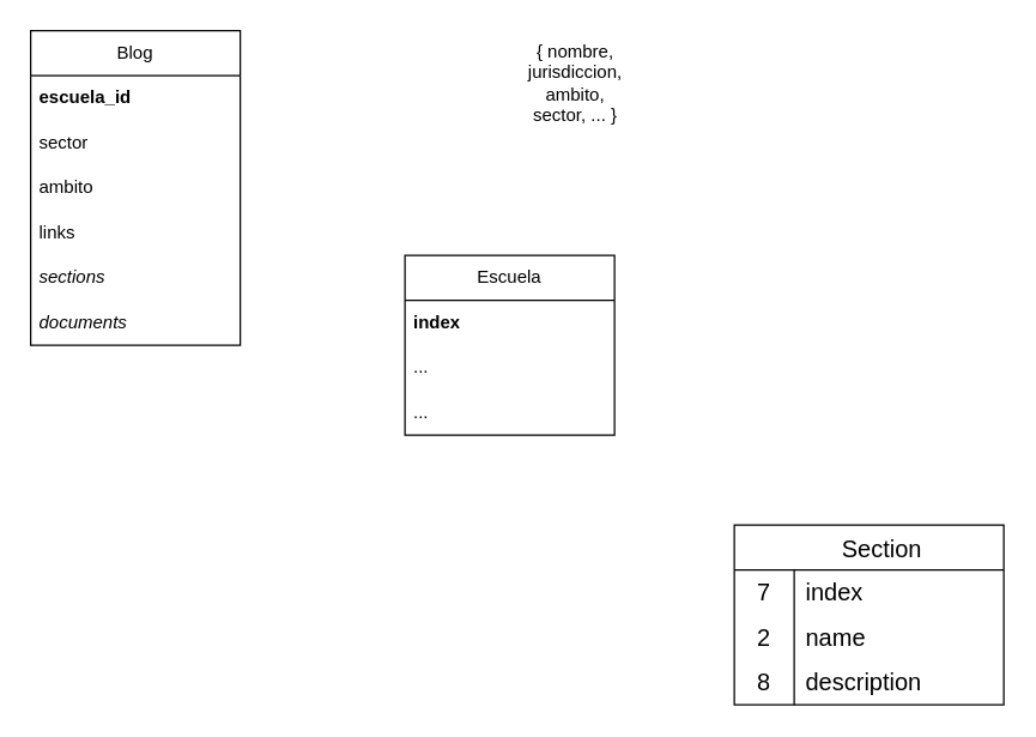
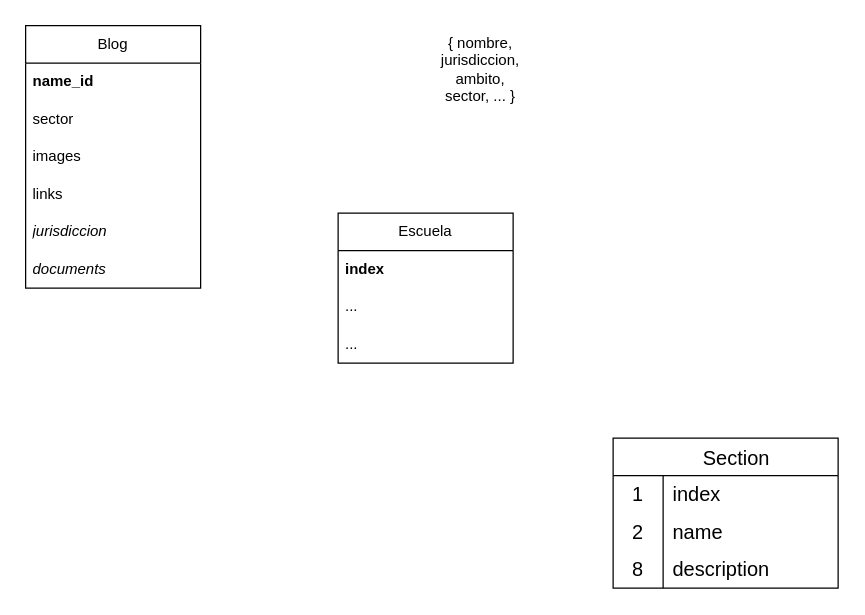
  <mxCell id="0" />
  <mxCell id="1" parent="0" />
  <mxCell id="2" value="&lt;div&gt;Blog&lt;/div&gt;" style="swimlane;fontStyle=0;childLayout=stackLayout;horizontal=1;startSize=30;horizontalStack=0;resizeParent=1;resizeParentMax=0;resizeLast=0;collapsible=1;marginBottom=0;whiteSpace=wrap;html=1;" vertex="1" parent="1"><mxGeometry x="20" y="20" width="140" height="210" as="geometry" /></mxCell>
- <mxCell id="3" value="&lt;div&gt;escuela_id&lt;/div&gt;" style="text;strokeColor=none;fillColor=none;align=left;verticalAlign=middle;spacingLeft=4;spacingRight=4;overflow=hidden;points=[[0,0.5],[1,0.5]];portConstraint=eastwest;rotatable=0;whiteSpace=wrap;html=1;fontStyle=1" vertex="1" parent="2"><mxGeometry y="30" width="140" height="30" as="geometry" /></mxCell>
+ <mxCell id="3" value="&lt;div&gt;name_id&lt;/div&gt;" style="text;strokeColor=none;fillColor=none;align=left;verticalAlign=middle;spacingLeft=4;spacingRight=4;overflow=hidden;points=[[0,0.5],[1,0.5]];portConstraint=eastwest;rotatable=0;whiteSpace=wrap;html=1;fontStyle=1" vertex="1" parent="2"><mxGeometry y="30" width="140" height="30" as="geometry" /></mxCell>
  <mxCell id="4" value="sector&lt;span style=&quot;white-space: pre;&quot;&gt;&#09;&lt;/span&gt;" style="text;strokeColor=none;fillColor=none;align=left;verticalAlign=middle;spacingLeft=4;spacingRight=4;overflow=hidden;points=[[0,0.5],[1,0.5]];portConstraint=eastwest;rotatable=0;whiteSpace=wrap;html=1;" vertex="1" parent="2"><mxGeometry y="60" width="140" height="30" as="geometry" /></mxCell>
- <mxCell id="5" value="&lt;div&gt;ambito&lt;/div&gt;" style="text;strokeColor=none;fillColor=none;align=left;verticalAlign=middle;spacingLeft=4;spacingRight=4;overflow=hidden;points=[[0,0.5],[1,0.5]];portConstraint=eastwest;rotatable=0;whiteSpace=wrap;html=1;" vertex="1" parent="2"><mxGeometry y="90" width="140" height="30" as="geometry" /></mxCell>
+ <mxCell id="5" value="&lt;div&gt;images&lt;/div&gt;" style="text;strokeColor=none;fillColor=none;align=left;verticalAlign=middle;spacingLeft=4;spacingRight=4;overflow=hidden;points=[[0,0.5],[1,0.5]];portConstraint=eastwest;rotatable=0;whiteSpace=wrap;html=1;" vertex="1" parent="2"><mxGeometry y="90" width="140" height="30" as="geometry" /></mxCell>
  <mxCell id="6" value="links" style="text;strokeColor=none;fillColor=none;align=left;verticalAlign=middle;spacingLeft=4;spacingRight=4;overflow=hidden;points=[[0,0.5],[1,0.5]];portConstraint=eastwest;rotatable=0;whiteSpace=wrap;html=1;" vertex="1" parent="2"><mxGeometry y="120" width="140" height="30" as="geometry" /></mxCell>
- <mxCell id="7" value="sections" style="text;strokeColor=none;fillColor=none;align=left;verticalAlign=middle;spacingLeft=4;spacingRight=4;overflow=hidden;points=[[0,0.5],[1,0.5]];portConstraint=eastwest;rotatable=0;whiteSpace=wrap;html=1;fontStyle=2" vertex="1" parent="2"><mxGeometry y="150" width="140" height="30" as="geometry" /></mxCell>
+ <mxCell id="7" value="jurisdiccion" style="text;strokeColor=none;fillColor=none;align=left;verticalAlign=middle;spacingLeft=4;spacingRight=4;overflow=hidden;points=[[0,0.5],[1,0.5]];portConstraint=eastwest;rotatable=0;whiteSpace=wrap;html=1;fontStyle=2" vertex="1" parent="2"><mxGeometry y="150" width="140" height="30" as="geometry" /></mxCell>
  <mxCell id="8" value="&lt;div&gt;documents&lt;/div&gt;" style="text;strokeColor=none;fillColor=none;align=left;verticalAlign=middle;spacingLeft=4;spacingRight=4;overflow=hidden;points=[[0,0.5],[1,0.5]];portConstraint=eastwest;rotatable=0;whiteSpace=wrap;html=1;fontStyle=2" vertex="1" parent="2"><mxGeometry y="180" width="140" height="30" as="geometry" /></mxCell>
  <mxCell id="9" value="Escuela" style="swimlane;fontStyle=0;childLayout=stackLayout;horizontal=1;startSize=30;horizontalStack=0;resizeParent=1;resizeParentMax=0;resizeLast=0;collapsible=1;marginBottom=0;whiteSpace=wrap;html=1;" vertex="1" parent="1"><mxGeometry x="270" y="170" width="140" height="120" as="geometry" /></mxCell>
  <mxCell id="10" value="index" style="text;strokeColor=none;fillColor=none;align=left;verticalAlign=middle;spacingLeft=4;spacingRight=4;overflow=hidden;points=[[0,0.5],[1,0.5]];portConstraint=eastwest;rotatable=0;whiteSpace=wrap;html=1;shadow=0;fontStyle=1" vertex="1" parent="9"><mxGeometry y="30" width="140" height="30" as="geometry" /></mxCell>
  <mxCell id="11" value="..." style="text;strokeColor=none;fillColor=none;align=left;verticalAlign=middle;spacingLeft=4;spacingRight=4;overflow=hidden;points=[[0,0.5],[1,0.5]];portConstraint=eastwest;rotatable=0;whiteSpace=wrap;html=1;" vertex="1" parent="9"><mxGeometry y="60" width="140" height="30" as="geometry" /></mxCell>
  <mxCell id="12" value="..." style="text;strokeColor=none;fillColor=none;align=left;verticalAlign=middle;spacingLeft=4;spacingRight=4;overflow=hidden;points=[[0,0.5],[1,0.5]];portConstraint=eastwest;rotatable=0;whiteSpace=wrap;html=1;" vertex="1" parent="9"><mxGeometry y="90" width="140" height="30" as="geometry" /></mxCell>
  <mxCell id="13" value="&lt;div&gt;{ nombre, jurisdiccion, ambito, sector, ... }&lt;br&gt;&lt;/div&gt;" style="text;html=1;strokeColor=none;fillColor=none;align=center;verticalAlign=middle;whiteSpace=wrap;rounded=0;" vertex="1" parent="1"><mxGeometry x="354" y="40" width="60" height="30" as="geometry" /></mxCell>
  <mxCell id="14" value="    Section" style="shape=table;startSize=30;container=1;collapsible=0;childLayout=tableLayout;fixedRows=1;rowLines=0;fontStyle=0;strokeColor=default;fontSize=16;" vertex="1" parent="1"><mxGeometry x="490" y="350" width="180" height="120" as="geometry" /></mxCell>
  <mxCell id="15" value="" style="shape=tableRow;horizontal=0;startSize=0;swimlaneHead=0;swimlaneBody=0;top=0;left=0;bottom=0;right=0;collapsible=0;dropTarget=0;fillColor=none;points=[[0,0.5],[1,0.5]];portConstraint=eastwest;strokeColor=inherit;fontSize=16;" vertex="1" parent="14"><mxGeometry y="30" width="180" height="30" as="geometry" /></mxCell>
- <mxCell id="16" value="7" style="shape=partialRectangle;html=1;whiteSpace=wrap;connectable=0;fillColor=none;top=0;left=0;bottom=0;right=0;overflow=hidden;pointerEvents=1;strokeColor=inherit;fontSize=16;" vertex="1" parent="15"><mxGeometry width="40" height="30" as="geometry"><mxRectangle width="40" height="30" as="alternateBounds" /></mxGeometry></mxCell>
+ <mxCell id="16" value="1" style="shape=partialRectangle;html=1;whiteSpace=wrap;connectable=0;fillColor=none;top=0;left=0;bottom=0;right=0;overflow=hidden;pointerEvents=1;strokeColor=inherit;fontSize=16;" vertex="1" parent="15"><mxGeometry width="40" height="30" as="geometry"><mxRectangle width="40" height="30" as="alternateBounds" /></mxGeometry></mxCell>
  <mxCell id="17" value="index" style="shape=partialRectangle;html=1;whiteSpace=wrap;connectable=0;fillColor=none;top=0;left=0;bottom=0;right=0;align=left;spacingLeft=6;overflow=hidden;strokeColor=inherit;fontSize=16;" vertex="1" parent="15"><mxGeometry x="40" width="140" height="30" as="geometry"><mxRectangle width="140" height="30" as="alternateBounds" /></mxGeometry></mxCell>
  <mxCell id="18" value="" style="shape=tableRow;horizontal=0;startSize=0;swimlaneHead=0;swimlaneBody=0;top=0;left=0;bottom=0;right=0;collapsible=0;dropTarget=0;fillColor=none;points=[[0,0.5],[1,0.5]];portConstraint=eastwest;strokeColor=inherit;fontSize=16;" vertex="1" parent="14"><mxGeometry y="60" width="180" height="30" as="geometry" /></mxCell>
  <mxCell id="19" value="2" style="shape=partialRectangle;html=1;whiteSpace=wrap;connectable=0;fillColor=none;top=0;left=0;bottom=0;right=0;overflow=hidden;strokeColor=inherit;fontSize=16;" vertex="1" parent="18"><mxGeometry width="40" height="30" as="geometry"><mxRectangle width="40" height="30" as="alternateBounds" /></mxGeometry></mxCell>
  <mxCell id="20" value="name" style="shape=partialRectangle;html=1;whiteSpace=wrap;connectable=0;fillColor=none;top=0;left=0;bottom=0;right=0;align=left;spacingLeft=6;overflow=hidden;strokeColor=inherit;fontSize=16;" vertex="1" parent="18"><mxGeometry x="40" width="140" height="30" as="geometry"><mxRectangle width="140" height="30" as="alternateBounds" /></mxGeometry></mxCell>
  <mxCell id="21" value="" style="shape=tableRow;horizontal=0;startSize=0;swimlaneHead=0;swimlaneBody=0;top=0;left=0;bottom=0;right=0;collapsible=0;dropTarget=0;fillColor=none;points=[[0,0.5],[1,0.5]];portConstraint=eastwest;strokeColor=inherit;fontSize=16;" vertex="1" parent="14"><mxGeometry y="90" width="180" height="30" as="geometry" /></mxCell>
  <mxCell id="22" value="8" style="shape=partialRectangle;html=1;whiteSpace=wrap;connectable=0;fillColor=none;top=0;left=0;bottom=0;right=0;overflow=hidden;strokeColor=inherit;fontSize=16;" vertex="1" parent="21"><mxGeometry width="40" height="30" as="geometry"><mxRectangle width="40" height="30" as="alternateBounds" /></mxGeometry></mxCell>
  <mxCell id="23" value="description" style="shape=partialRectangle;html=1;whiteSpace=wrap;connectable=0;fillColor=none;top=0;left=0;bottom=0;right=0;align=left;spacingLeft=6;overflow=hidden;strokeColor=inherit;fontSize=16;" vertex="1" parent="21"><mxGeometry x="40" width="140" height="30" as="geometry"><mxRectangle width="140" height="30" as="alternateBounds" /></mxGeometry></mxCell>
